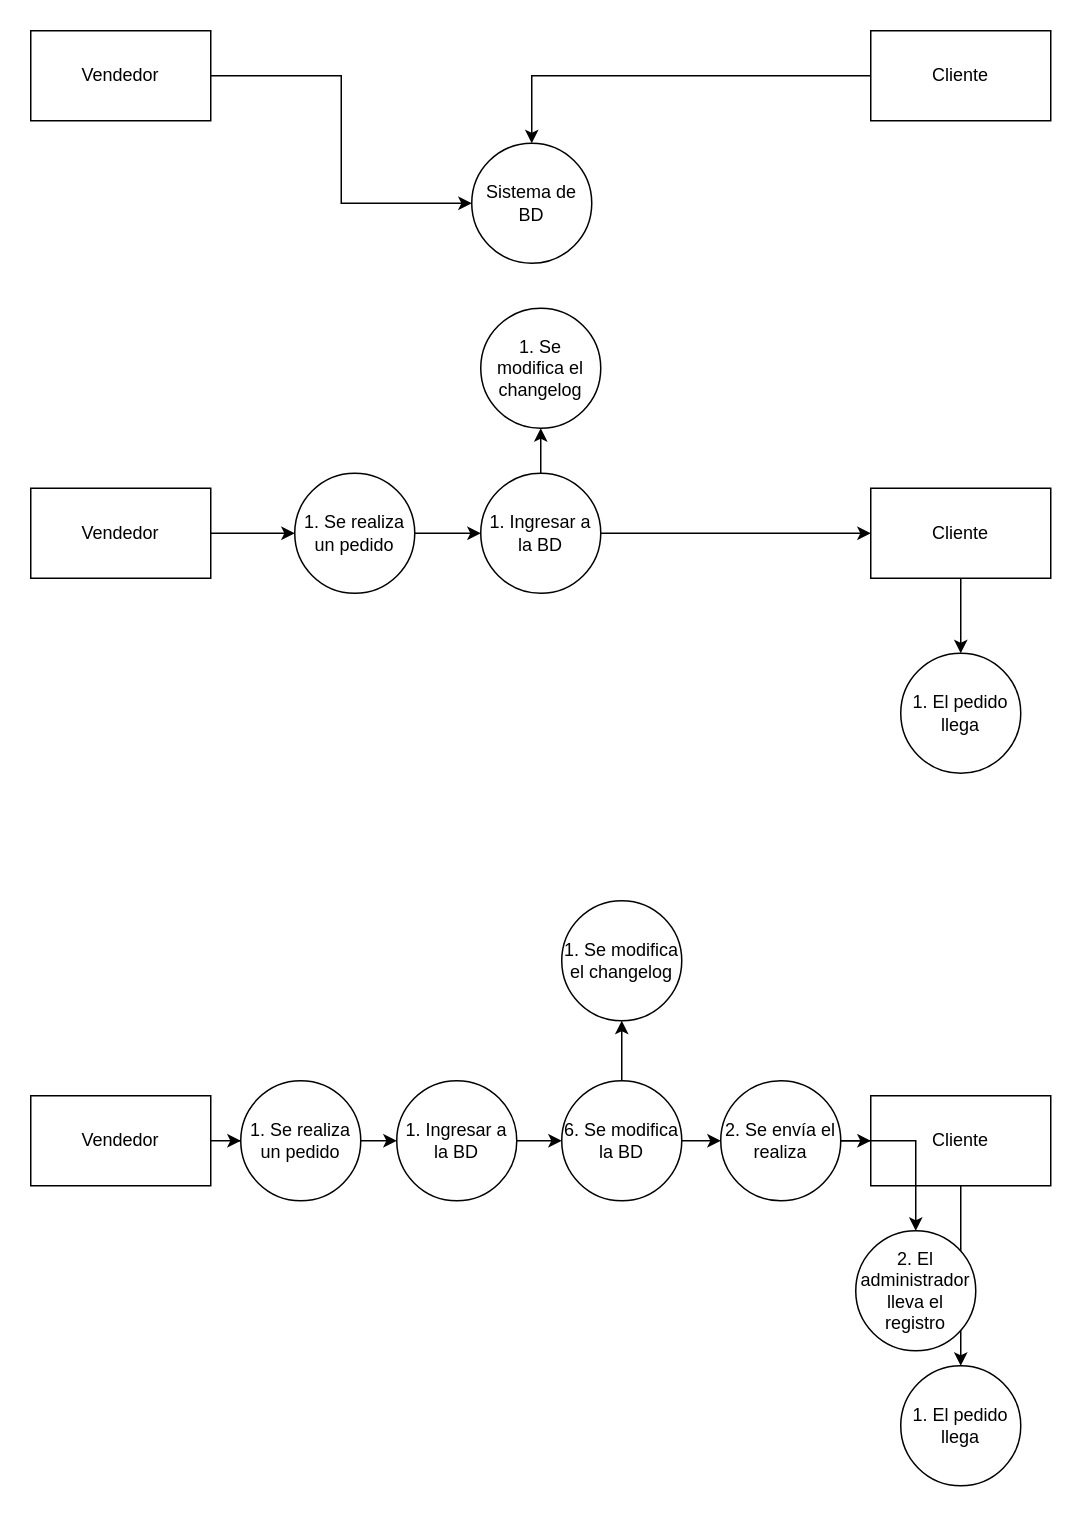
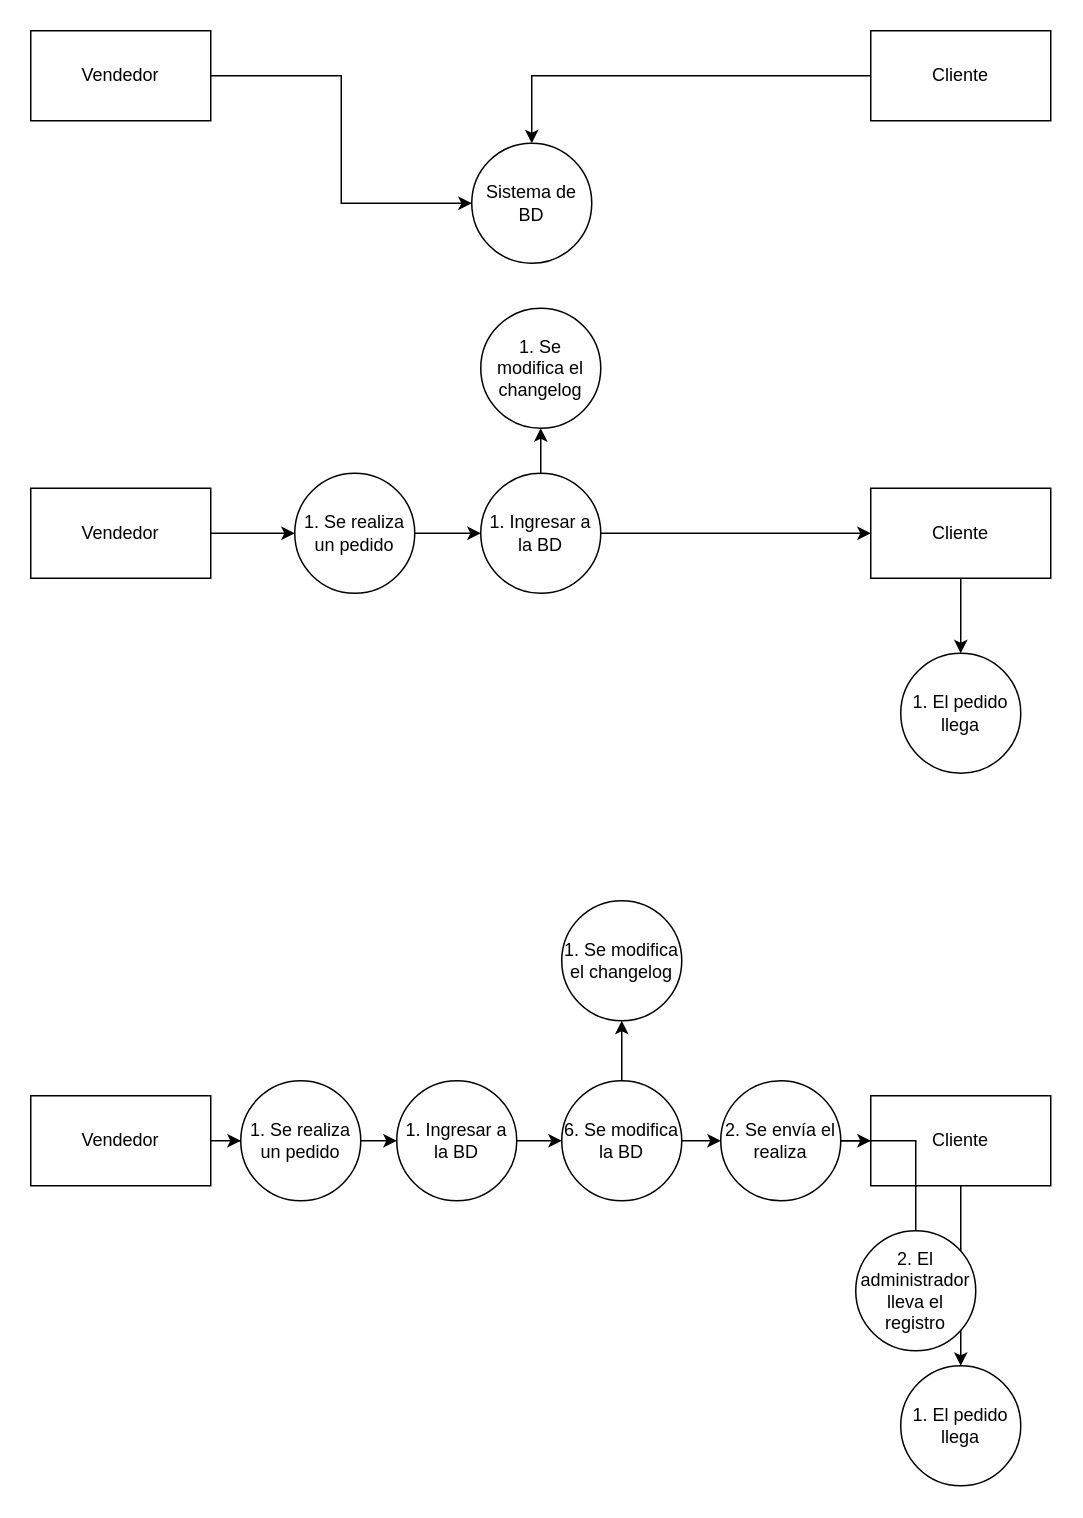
  <mxCell id="0" />
  <mxCell id="1" parent="0" />
  <mxCell id="2" value="Sistema de BD" style="ellipse;whiteSpace=wrap;html=1;aspect=fixed;" vertex="1" parent="1"><mxGeometry x="314" y="95" width="80" height="80" as="geometry" /></mxCell>
  <mxCell id="3" style="edgeStyle=orthogonalEdgeStyle;rounded=0;orthogonalLoop=1;jettySize=auto;html=1;entryX=0;entryY=0.5;entryDx=0;entryDy=0;" edge="1" parent="1" source="4" target="2"><mxGeometry relative="1" as="geometry" /></mxCell>
  <mxCell id="4" value="Vendedor" style="rounded=0;whiteSpace=wrap;html=1;" vertex="1" parent="1"><mxGeometry x="20" y="20" width="120" height="60" as="geometry" /></mxCell>
  <mxCell id="5" style="edgeStyle=orthogonalEdgeStyle;rounded=0;orthogonalLoop=1;jettySize=auto;html=1;" edge="1" parent="1" source="6" target="2"><mxGeometry relative="1" as="geometry" /></mxCell>
  <mxCell id="6" value="Cliente" style="rounded=0;whiteSpace=wrap;html=1;" vertex="1" parent="1"><mxGeometry x="580" y="20" width="120" height="60" as="geometry" /></mxCell>
  <mxCell id="7" style="edgeStyle=orthogonalEdgeStyle;rounded=0;orthogonalLoop=1;jettySize=auto;html=1;entryX=0;entryY=0.5;entryDx=0;entryDy=0;" edge="1" parent="1" source="8" target="12"><mxGeometry relative="1" as="geometry" /></mxCell>
  <mxCell id="8" value="1. Ingresar a la BD" style="ellipse;whiteSpace=wrap;html=1;aspect=fixed;" vertex="1" parent="1"><mxGeometry x="320" y="315" width="80" height="80" as="geometry" /></mxCell>
  <mxCell id="9" style="edgeStyle=orthogonalEdgeStyle;rounded=0;orthogonalLoop=1;jettySize=auto;html=1;entryX=0;entryY=0.5;entryDx=0;entryDy=0;" edge="1" parent="1" source="10" target="14"><mxGeometry relative="1" as="geometry" /></mxCell>
  <mxCell id="10" value="Vendedor" style="rounded=0;whiteSpace=wrap;html=1;" vertex="1" parent="1"><mxGeometry x="20" y="325" width="120" height="60" as="geometry" /></mxCell>
  <mxCell id="11" style="edgeStyle=orthogonalEdgeStyle;rounded=0;orthogonalLoop=1;jettySize=auto;html=1;entryX=0.5;entryY=0;entryDx=0;entryDy=0;" edge="1" parent="1" source="12" target="16"><mxGeometry relative="1" as="geometry" /></mxCell>
  <mxCell id="12" value="Cliente" style="rounded=0;whiteSpace=wrap;html=1;" vertex="1" parent="1"><mxGeometry x="580" y="325" width="120" height="60" as="geometry" /></mxCell>
  <mxCell id="13" style="edgeStyle=orthogonalEdgeStyle;rounded=0;orthogonalLoop=1;jettySize=auto;html=1;entryX=0;entryY=0.5;entryDx=0;entryDy=0;" edge="1" parent="1" source="14" target="8"><mxGeometry relative="1" as="geometry" /></mxCell>
  <mxCell id="14" value="1. Se realiza un pedido" style="ellipse;whiteSpace=wrap;html=1;aspect=fixed;" vertex="1" parent="1"><mxGeometry x="196" y="315" width="80" height="80" as="geometry" /></mxCell>
  <mxCell id="15" style="edgeStyle=orthogonalEdgeStyle;rounded=0;orthogonalLoop=1;jettySize=auto;html=1;entryX=0.5;entryY=1;entryDx=0;entryDy=0;exitX=0.5;exitY=0;exitDx=0;exitDy=0;" edge="1" parent="1" source="8" target="17"><mxGeometry relative="1" as="geometry" /></mxCell>
  <mxCell id="16" value="1. El pedido llega" style="ellipse;whiteSpace=wrap;html=1;aspect=fixed;" vertex="1" parent="1"><mxGeometry x="600" y="435" width="80" height="80" as="geometry" /></mxCell>
  <mxCell id="17" value="1. Se modifica&amp;nbsp;el changelog" style="ellipse;whiteSpace=wrap;html=1;aspect=fixed;" vertex="1" parent="1"><mxGeometry x="320" y="205" width="80" height="80" as="geometry" /></mxCell>
  <mxCell id="18" style="edgeStyle=orthogonalEdgeStyle;rounded=0;orthogonalLoop=1;jettySize=auto;html=1;entryX=0;entryY=0.5;entryDx=0;entryDy=0;" edge="1" parent="1" source="19" target="30"><mxGeometry relative="1" as="geometry" /></mxCell>
  <mxCell id="19" value="1. Ingresar a la BD" style="ellipse;whiteSpace=wrap;html=1;aspect=fixed;" vertex="1" parent="1"><mxGeometry x="264" y="720" width="80" height="80" as="geometry" /></mxCell>
  <mxCell id="20" style="edgeStyle=orthogonalEdgeStyle;rounded=0;orthogonalLoop=1;jettySize=auto;html=1;entryX=0;entryY=0.5;entryDx=0;entryDy=0;" edge="1" parent="1" source="21" target="25"><mxGeometry relative="1" as="geometry" /></mxCell>
  <mxCell id="21" value="Vendedor" style="rounded=0;whiteSpace=wrap;html=1;" vertex="1" parent="1"><mxGeometry x="20" y="730" width="120" height="60" as="geometry" /></mxCell>
  <mxCell id="22" style="edgeStyle=orthogonalEdgeStyle;rounded=0;orthogonalLoop=1;jettySize=auto;html=1;entryX=0.5;entryY=0;entryDx=0;entryDy=0;" edge="1" parent="1" source="23" target="27"><mxGeometry relative="1" as="geometry" /></mxCell>
  <mxCell id="23" value="Cliente" style="rounded=0;whiteSpace=wrap;html=1;" vertex="1" parent="1"><mxGeometry x="580" y="730" width="120" height="60" as="geometry" /></mxCell>
  <mxCell id="24" style="edgeStyle=orthogonalEdgeStyle;rounded=0;orthogonalLoop=1;jettySize=auto;html=1;entryX=0;entryY=0.5;entryDx=0;entryDy=0;" edge="1" parent="1" source="25" target="19"><mxGeometry relative="1" as="geometry" /></mxCell>
  <mxCell id="25" value="1. Se realiza un pedido" style="ellipse;whiteSpace=wrap;html=1;aspect=fixed;" vertex="1" parent="1"><mxGeometry x="160" y="720" width="80" height="80" as="geometry" /></mxCell>
  <mxCell id="26" style="edgeStyle=orthogonalEdgeStyle;rounded=0;orthogonalLoop=1;jettySize=auto;html=1;entryX=0.5;entryY=1;entryDx=0;entryDy=0;exitX=0.5;exitY=0;exitDx=0;exitDy=0;" edge="1" parent="1" source="30" target="28"><mxGeometry relative="1" as="geometry" /></mxCell>
  <mxCell id="27" value="1. El pedido llega" style="ellipse;whiteSpace=wrap;html=1;aspect=fixed;" vertex="1" parent="1"><mxGeometry x="600" y="910" width="80" height="80" as="geometry" /></mxCell>
  <mxCell id="28" value="1. Se modifica el changelog" style="ellipse;whiteSpace=wrap;html=1;aspect=fixed;" vertex="1" parent="1"><mxGeometry x="374" y="600" width="80" height="80" as="geometry" /></mxCell>
  <mxCell id="29" style="edgeStyle=orthogonalEdgeStyle;rounded=0;orthogonalLoop=1;jettySize=auto;html=1;entryX=0;entryY=0.5;entryDx=0;entryDy=0;" edge="1" parent="1" source="30"><mxGeometry relative="1" as="geometry"><mxPoint x="480" y="760" as="targetPoint" /></mxGeometry></mxCell>
  <mxCell id="30" value="6. Se modifica la BD" style="ellipse;whiteSpace=wrap;html=1;aspect=fixed;" vertex="1" parent="1"><mxGeometry x="374" y="720" width="80" height="80" as="geometry" /></mxCell>
  <mxCell id="31" style="edgeStyle=orthogonalEdgeStyle;rounded=0;orthogonalLoop=1;jettySize=auto;html=1;exitX=1;exitY=0.5;exitDx=0;exitDy=0;entryX=0;entryY=0.5;entryDx=0;entryDy=0;" edge="1" parent="1" source="33" target="23"><mxGeometry relative="1" as="geometry" /></mxCell>
- <mxCell id="32" style="edgeStyle=orthogonalEdgeStyle;rounded=0;orthogonalLoop=1;jettySize=auto;html=1;" edge="1" parent="1" source="33" target="34"><mxGeometry relative="1" as="geometry" /></mxCell>
+ <mxCell id="32" style="edgeStyle=orthogonalEdgeStyle;rounded=0;orthogonalLoop=1;jettySize=auto;html=1;endArrow=none;" edge="1" parent="1" source="33" target="34"><mxGeometry relative="1" as="geometry" /></mxCell>
  <mxCell id="33" value="2. Se envía el realiza" style="ellipse;whiteSpace=wrap;html=1;aspect=fixed;" vertex="1" parent="1"><mxGeometry x="480" y="720" width="80" height="80" as="geometry" /></mxCell>
  <mxCell id="34" value="2. El administrador lleva el registro" style="ellipse;whiteSpace=wrap;html=1;aspect=fixed;" vertex="1" parent="1"><mxGeometry x="570" y="820" width="80" height="80" as="geometry" /></mxCell>
